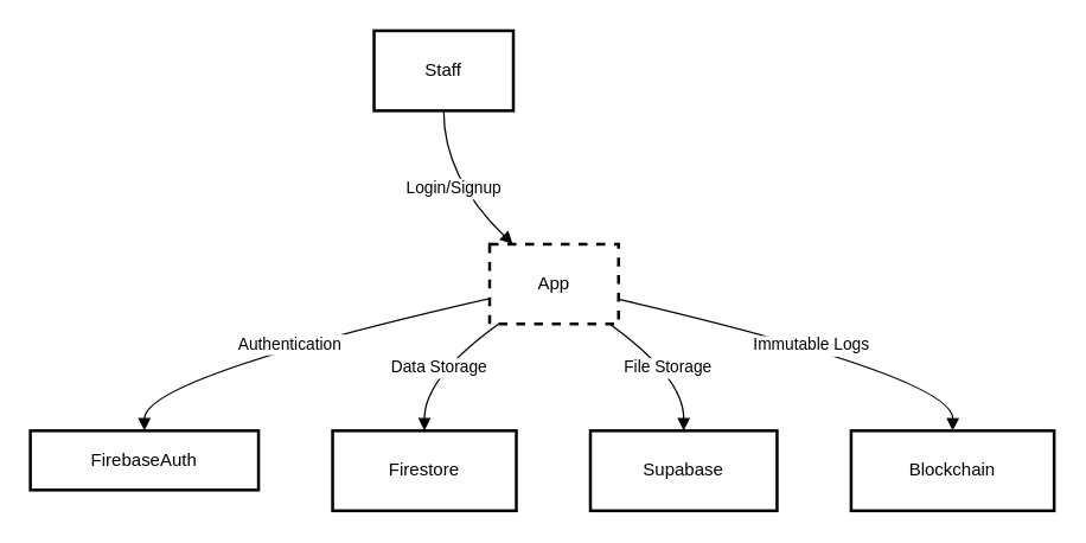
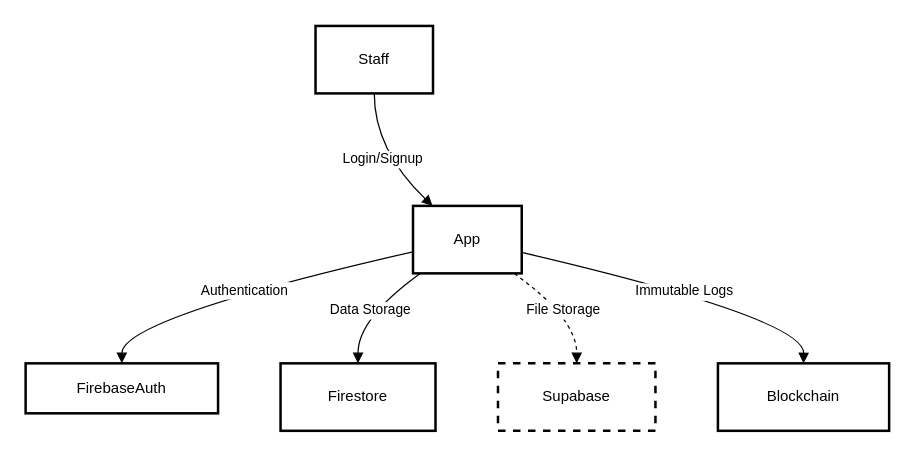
  <mxCell id="0" />
  <mxCell id="1" parent="0" />
  <mxCell id="2" value="Staff" style="whiteSpace=wrap;strokeWidth=2;" vertex="1" parent="1"><mxGeometry x="252" y="20" width="94" height="54" as="geometry" /></mxCell>
- <mxCell id="3" value="App" style="whiteSpace=wrap;strokeWidth=2;dashed=1;" vertex="1" parent="1"><mxGeometry x="330" y="164" width="87" height="54" as="geometry" /></mxCell>
+ <mxCell id="3" value="App" style="whiteSpace=wrap;strokeWidth=2;" vertex="1" parent="1"><mxGeometry x="330" y="164" width="87" height="54" as="geometry" /></mxCell>
  <mxCell id="4" value="FirebaseAuth" style="whiteSpace=wrap;strokeWidth=2;" vertex="1" parent="1"><mxGeometry x="20" y="290" width="154" height="40" as="geometry" /></mxCell>
  <mxCell id="5" value="Firestore" style="whiteSpace=wrap;strokeWidth=2;" vertex="1" parent="1"><mxGeometry x="224" y="290" width="124" height="54" as="geometry" /></mxCell>
- <mxCell id="6" value="Supabase" style="whiteSpace=wrap;strokeWidth=2;" vertex="1" parent="1"><mxGeometry x="398" y="290" width="126" height="54" as="geometry" /></mxCell>
+ <mxCell id="6" value="Supabase" style="whiteSpace=wrap;strokeWidth=2;dashed=1;" vertex="1" parent="1"><mxGeometry x="398" y="290" width="126" height="54" as="geometry" /></mxCell>
  <mxCell id="7" value="Blockchain" style="whiteSpace=wrap;strokeWidth=2;" vertex="1" parent="1"><mxGeometry x="574" y="290" width="137" height="54" as="geometry" /></mxCell>
  <mxCell id="8" value="Login/Signup" style="curved=1;startArrow=none;endArrow=block;exitX=0.5;exitY=1;entryX=0.18;entryY=0;" edge="1" parent="1" source="2" target="3"><mxGeometry relative="1" as="geometry"><Array as="points"><mxPoint x="299" y="119" /></Array></mxGeometry></mxCell>
  <mxCell id="9" value="Authentication" style="curved=1;startArrow=none;endArrow=block;exitX=0;exitY=0.68;entryX=0.5;entryY=0.01;" edge="1" parent="1" source="3" target="4"><mxGeometry relative="1" as="geometry"><Array as="points"><mxPoint x="97" y="254" /></Array></mxGeometry></mxCell>
  <mxCell id="10" value="Data Storage" style="curved=1;startArrow=none;endArrow=block;exitX=0.07;exitY=1;entryX=0.5;entryY=0.01;" edge="1" parent="1" source="3" target="5"><mxGeometry relative="1" as="geometry"><Array as="points"><mxPoint x="286" y="254" /></Array></mxGeometry></mxCell>
- <mxCell id="11" value="File Storage" style="curved=1;startArrow=none;endArrow=block;exitX=0.93;exitY=1;entryX=0.5;entryY=0.01;" edge="1" parent="1" source="3" target="6"><mxGeometry relative="1" as="geometry"><Array as="points"><mxPoint x="461" y="254" /></Array></mxGeometry></mxCell>
+ <mxCell id="11" value="File Storage" style="curved=1;startArrow=none;endArrow=block;exitX=0.93;exitY=1;entryX=0.5;entryY=0.01;dashed=1;" edge="1" parent="1" source="3" target="6"><mxGeometry relative="1" as="geometry"><Array as="points"><mxPoint x="461" y="254" /></Array></mxGeometry></mxCell>
  <mxCell id="12" value="Immutable Logs" style="curved=1;startArrow=none;endArrow=block;exitX=1;exitY=0.69;entryX=0.5;entryY=0.01;" edge="1" parent="1" source="3" target="7"><mxGeometry relative="1" as="geometry"><Array as="points"><mxPoint x="643" y="254" /></Array></mxGeometry></mxCell>
